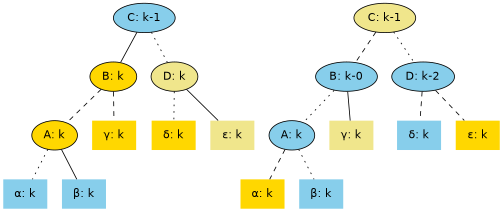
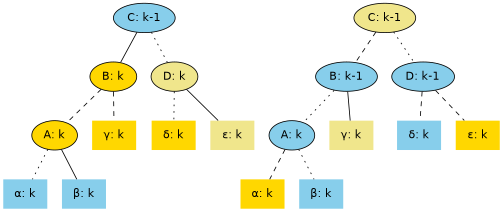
  digraph {
    fontname="DejaVu Sans"
    node [fillcolor=skyblue fontname="DejaVu Sans" style=filled shape=plaintext]
    edge [dir=none fontname="DejaVu Sans" style=dotted]
    n1 [label="C: k-1" shape=""]
-   n2 [label="B: k-0" shape=""]
-   n3 [label="D: k-2" shape=""]
+   n2 [label="B: k-1" shape=""]
+   n3 [label="D: k-1" shape=""]
    n4 [fillcolor=gold label="A: k" shape=""]
    n5 [fillcolor=gold label="B: k" shape=""]
    n6 [fillcolor=khaki label="D: k" shape=""]
    n7 [label="A: k" shape=""]
    n8 [fillcolor=khaki label="C: k-1" shape=""]
    n9 [label="α: k"]
    n10 [label="β: k"]
    n11 [fillcolor=gold label="γ: k"]
    n12 [fillcolor=gold label="δ: k"]
    n13 [fillcolor=khaki label="ε: k"]
    n14 [fillcolor=gold label="α: k"]
    n15 [label="β: k"]
    n16 [fillcolor=khaki label="γ: k"]
    n17 [label="δ: k"]
    n18 [fillcolor=gold label="ε: k"]
    subgraph sub_1 {
      n1
      n2
      n3
    }
    subgraph sub_2 {
      n4
      n5
      n6
      n7
      n8
    }
    subgraph sub_3 {
      n9
      n10
      n11
      n12
      n13
      n14
      n15
      n16
      n17
      n18
    }
    n1 -> n5 [style=solid]
    n1 -> n6
    n2 -> n7
    n2 -> n16 [style=solid]
    n3 -> n17 [style=dashed]
    n3 -> n18 [style=dashed]
    n4 -> n9
    n4 -> n10 [style=solid]
    n5 -> n4 [style=dashed]
    n5 -> n11 [style=dashed]
    n6 -> n12
    n6 -> n13 [style=solid]
    n7 -> n14 [style=dashed]
    n7 -> n15
    n8 -> n2 [style=dashed]
    n8 -> n3
  }
